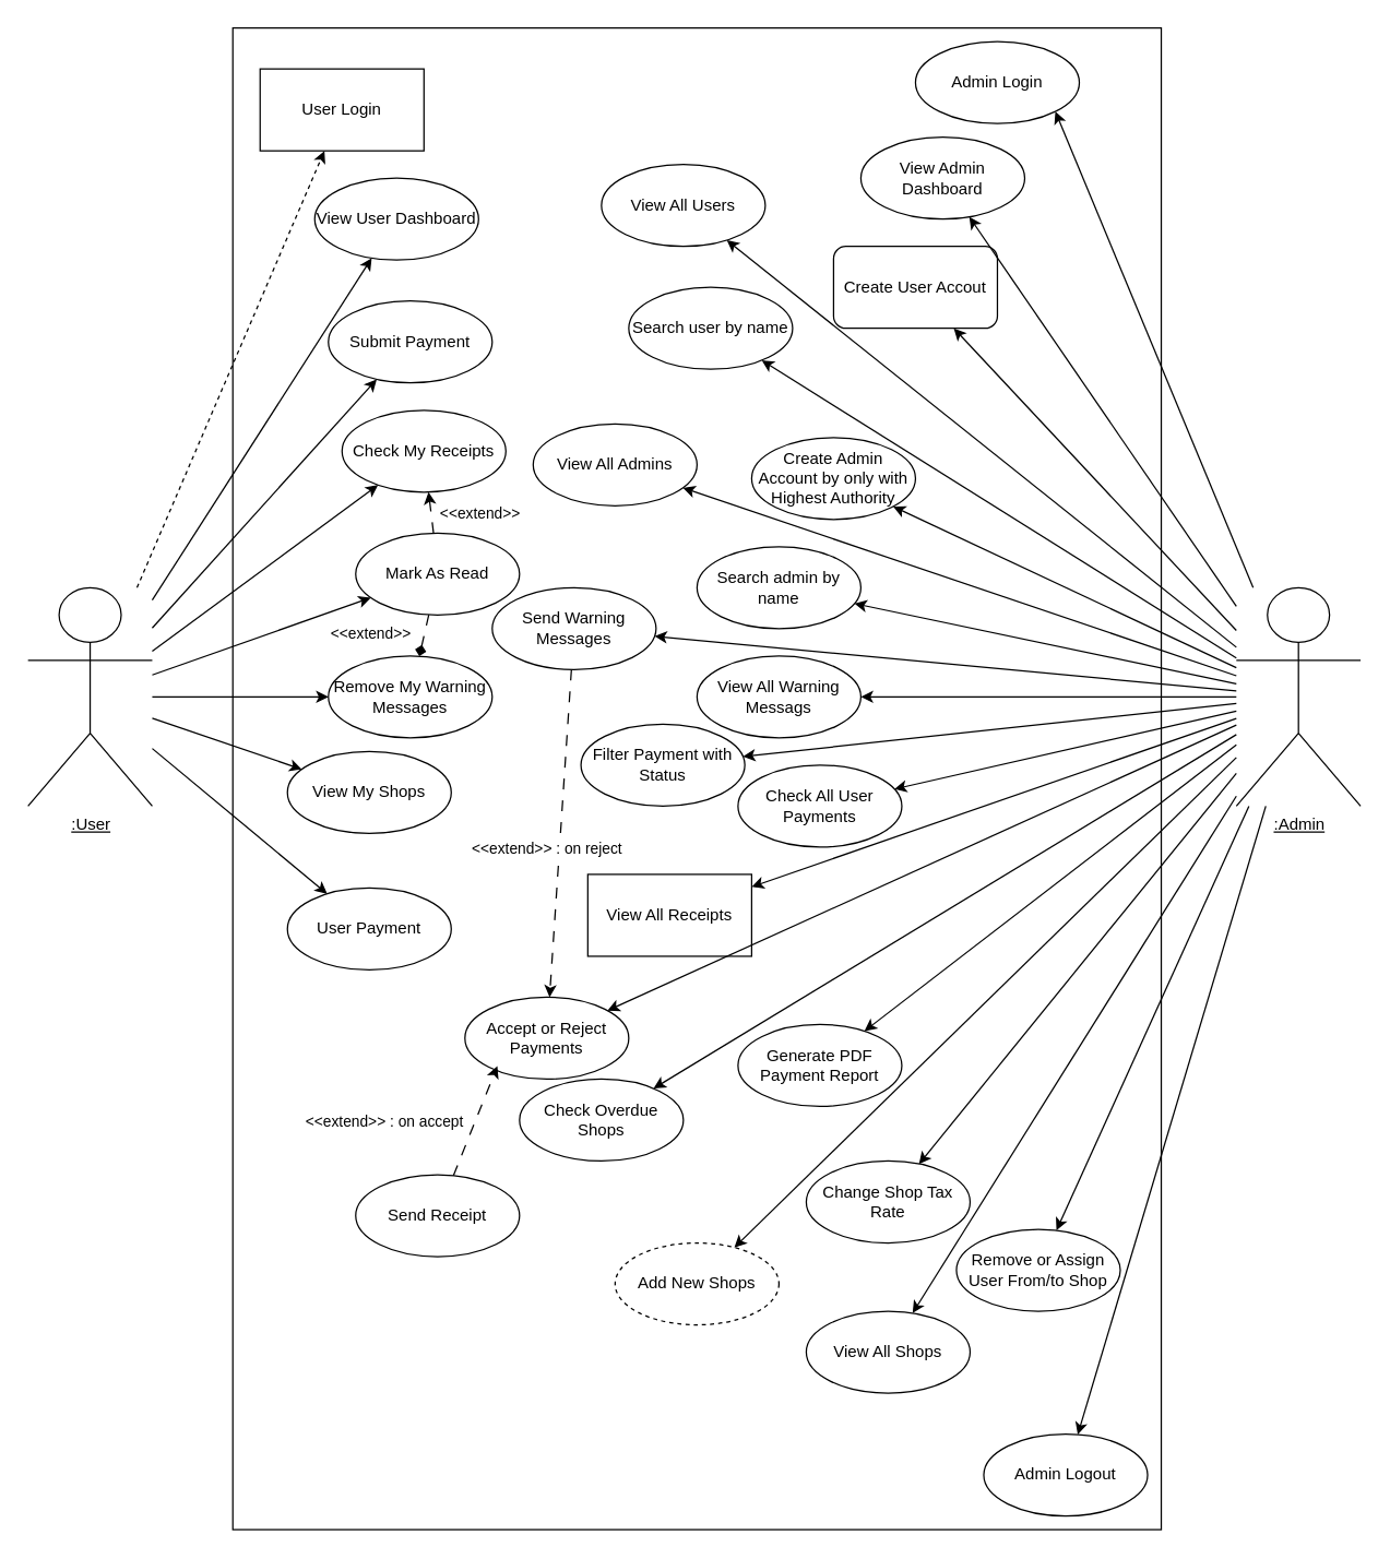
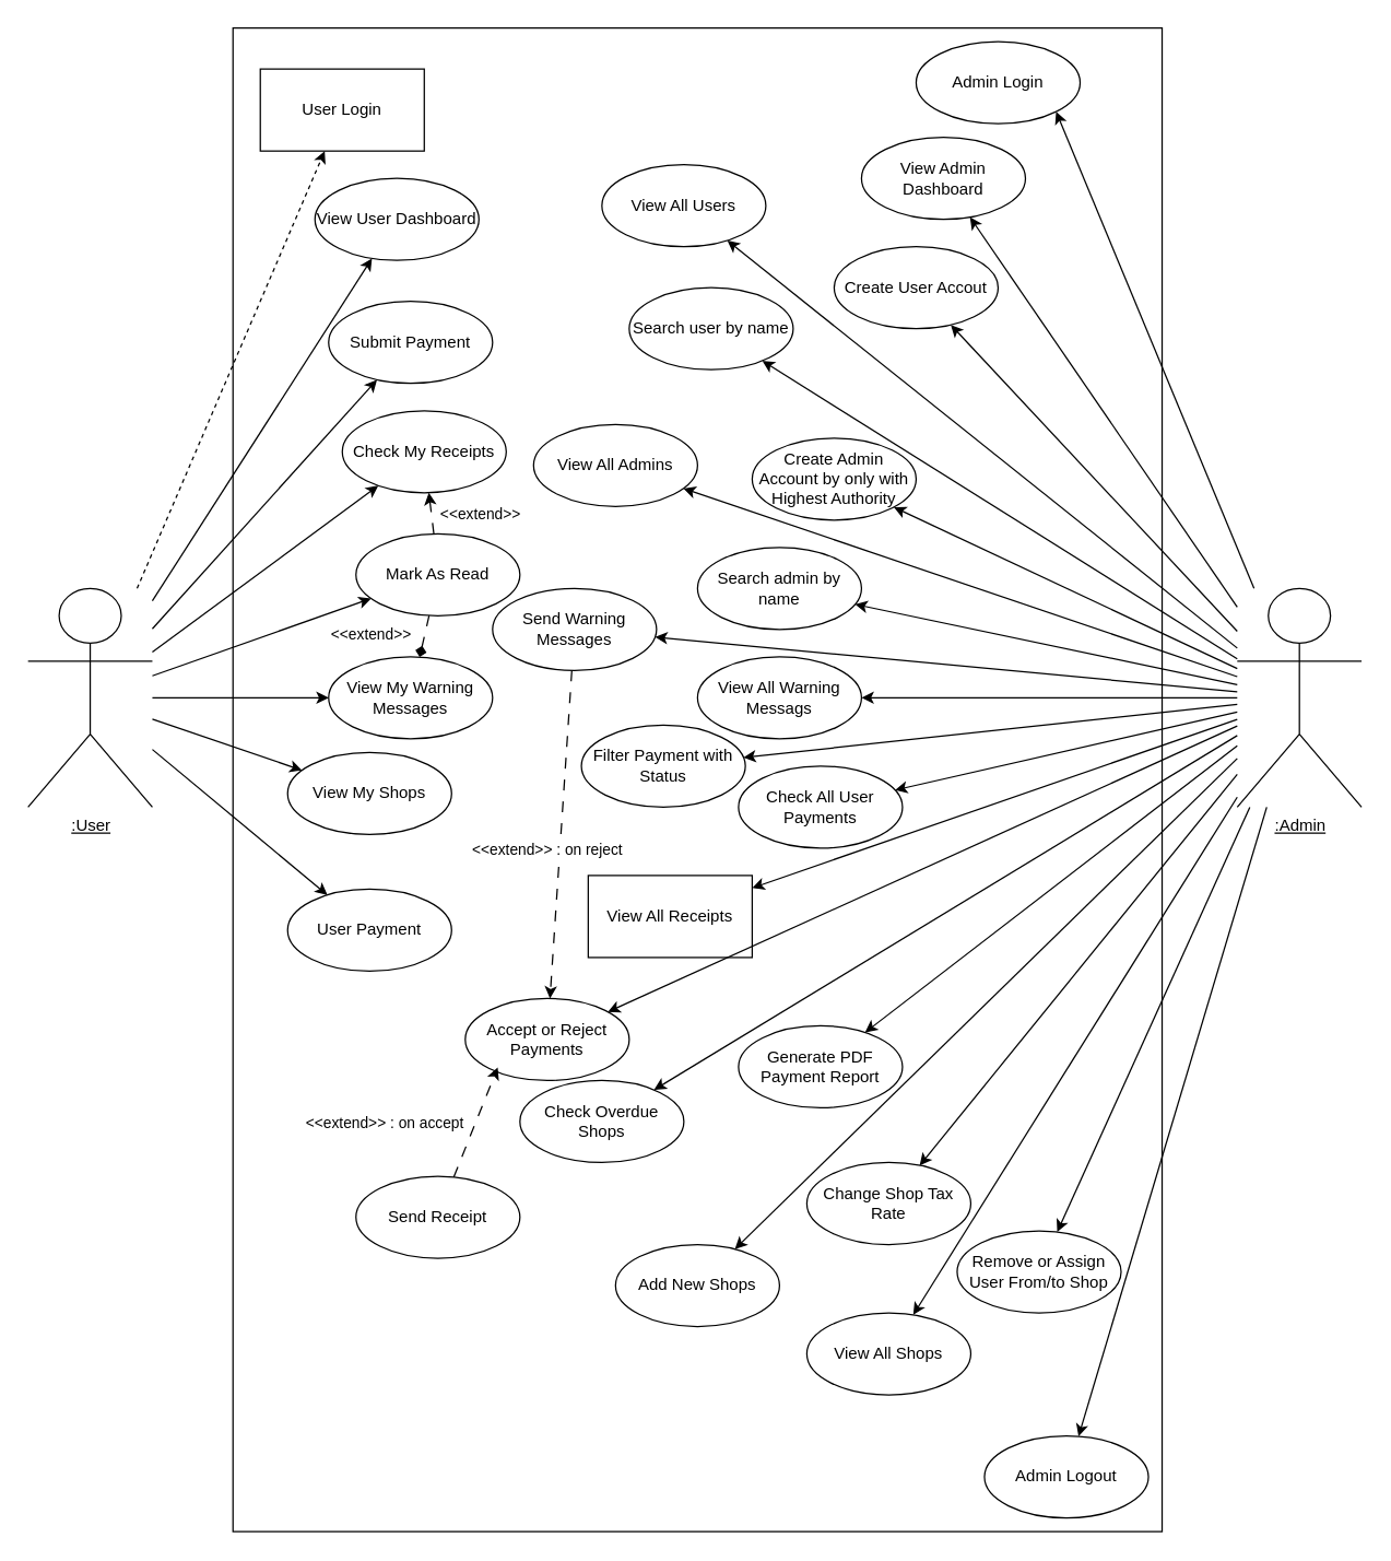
  <mxCell id="0" />
  <mxCell id="1" parent="0" />
  <mxCell id="2" value="" style="rounded=0;whiteSpace=wrap;html=1;labelBackgroundColor=none;" vertex="1" parent="1"><mxGeometry x="170" y="20" width="680" height="1100" as="geometry" /></mxCell>
  <mxCell id="3" style="edgeStyle=none;shape=connector;rounded=0;orthogonalLoop=1;jettySize=auto;html=1;strokeColor=default;align=center;verticalAlign=middle;fontFamily=Helvetica;fontSize=11;fontColor=default;labelBackgroundColor=default;endArrow=classic;" edge="1" parent="1" source="6" target="18"><mxGeometry relative="1" as="geometry" /></mxCell>
  <mxCell id="4" style="edgeStyle=none;shape=connector;rounded=0;orthogonalLoop=1;jettySize=auto;html=1;strokeColor=default;align=center;verticalAlign=middle;fontFamily=Helvetica;fontSize=11;fontColor=default;labelBackgroundColor=default;endArrow=classic;" edge="1" parent="1" source="6" target="8"><mxGeometry relative="1" as="geometry" /></mxCell>
  <mxCell id="5" style="edgeStyle=none;shape=connector;rounded=0;orthogonalLoop=1;jettySize=auto;html=1;strokeColor=default;align=center;verticalAlign=middle;fontFamily=Helvetica;fontSize=11;fontColor=default;labelBackgroundColor=default;endArrow=classic;" edge="1" parent="1" source="6" target="15"><mxGeometry relative="1" as="geometry" /></mxCell>
  <mxCell id="6" value="&lt;div&gt;&lt;u&gt;:User&lt;/u&gt;&lt;/div&gt;" style="shape=umlActor;verticalLabelPosition=bottom;verticalAlign=top;html=1;outlineConnect=0;labelBackgroundColor=none;" vertex="1" parent="1"><mxGeometry x="20" y="430" width="91" height="160" as="geometry" /></mxCell>
  <mxCell id="7" value="&lt;div&gt;User Login&lt;/div&gt;" style="whiteSpace=wrap;html=1;labelBackgroundColor=none;rounded=0;" vertex="1" parent="1"><mxGeometry x="190" y="50" width="120" height="60" as="geometry" /></mxCell>
  <mxCell id="8" value="&lt;div&gt;User Payment&lt;/div&gt;" style="ellipse;whiteSpace=wrap;html=1;labelBackgroundColor=none;" vertex="1" parent="1"><mxGeometry x="210" y="650" width="120" height="60" as="geometry" /></mxCell>
  <mxCell id="9" value="View User Dashboard" style="ellipse;whiteSpace=wrap;html=1;labelBackgroundColor=none;" vertex="1" parent="1"><mxGeometry x="230" y="130" width="120" height="60" as="geometry" /></mxCell>
- <mxCell id="10" value="Remove My Warning Messages" style="ellipse;whiteSpace=wrap;html=1;labelBackgroundColor=none;" vertex="1" parent="1"><mxGeometry x="240" y="480" width="120" height="60" as="geometry" /></mxCell>
+ <mxCell id="10" value="View My Warning Messages" style="ellipse;whiteSpace=wrap;html=1;labelBackgroundColor=none;" vertex="1" parent="1"><mxGeometry x="240" y="480" width="120" height="60" as="geometry" /></mxCell>
  <mxCell id="11" style="rounded=0;orthogonalLoop=1;jettySize=auto;html=1;dashed=1;dashPattern=8 8;" edge="1" parent="1" source="15" target="16"><mxGeometry relative="1" as="geometry" /></mxCell>
  <mxCell id="12" value="&amp;lt;&amp;lt;extend&amp;gt;&amp;gt;" style="edgeLabel;html=1;align=center;verticalAlign=middle;resizable=0;points=[];" vertex="1" connectable="0" parent="11"><mxGeometry x="-0.037" y="-1" relative="1" as="geometry"><mxPoint x="34" as="offset" /></mxGeometry></mxCell>
  <mxCell id="13" style="rounded=0;orthogonalLoop=1;jettySize=auto;html=1;startArrow=none;startFill=0;dashed=1;dashPattern=8 8;endArrow=diamond;" edge="1" parent="1" source="15" target="10"><mxGeometry relative="1" as="geometry" /></mxCell>
  <mxCell id="14" value="&amp;lt;&amp;lt;extend&amp;gt;&amp;gt;" style="edgeLabel;html=1;align=center;verticalAlign=middle;resizable=0;points=[];" vertex="1" connectable="0" parent="13"><mxGeometry x="-0.299" relative="1" as="geometry"><mxPoint x="-41" y="3" as="offset" /></mxGeometry></mxCell>
  <mxCell id="15" value="Mark As Read" style="ellipse;whiteSpace=wrap;html=1;labelBackgroundColor=none;" vertex="1" parent="1"><mxGeometry x="260" y="390" width="120" height="60" as="geometry" /></mxCell>
  <mxCell id="16" value="&lt;div&gt;Check My Receipts&lt;/div&gt;" style="ellipse;whiteSpace=wrap;html=1;labelBackgroundColor=none;" vertex="1" parent="1"><mxGeometry x="250" y="300" width="120" height="60" as="geometry" /></mxCell>
  <mxCell id="17" value="Submit Payment" style="ellipse;whiteSpace=wrap;html=1;labelBackgroundColor=none;" vertex="1" parent="1"><mxGeometry x="240" y="220" width="120" height="60" as="geometry" /></mxCell>
  <mxCell id="18" value="&lt;div&gt;View My Shops&lt;/div&gt;" style="ellipse;whiteSpace=wrap;html=1;labelBackgroundColor=none;" vertex="1" parent="1"><mxGeometry x="210" y="550" width="120" height="60" as="geometry" /></mxCell>
- <mxCell id="19" value="Create User Accout" style="whiteSpace=wrap;html=1;labelBackgroundColor=none;rounded=1;" vertex="1" parent="1"><mxGeometry x="610" y="180" width="120" height="60" as="geometry" /></mxCell>
+ <mxCell id="19" value="Create User Accout" style="ellipse;whiteSpace=wrap;html=1;labelBackgroundColor=none;" vertex="1" parent="1"><mxGeometry x="610" y="180" width="120" height="60" as="geometry" /></mxCell>
  <mxCell id="20" value="View All Users" style="ellipse;whiteSpace=wrap;html=1;labelBackgroundColor=none;" vertex="1" parent="1"><mxGeometry x="440" y="120" width="120" height="60" as="geometry" /></mxCell>
  <mxCell id="21" value="Search user by name" style="ellipse;whiteSpace=wrap;html=1;labelBackgroundColor=none;" vertex="1" parent="1"><mxGeometry x="460" y="210" width="120" height="60" as="geometry" /></mxCell>
  <mxCell id="22" value="Search admin by name" style="ellipse;whiteSpace=wrap;html=1;labelBackgroundColor=none;" vertex="1" parent="1"><mxGeometry x="510" y="400" width="120" height="60" as="geometry" /></mxCell>
  <mxCell id="23" value="Create Admin Account by only with Highest Authority" style="ellipse;whiteSpace=wrap;html=1;labelBackgroundColor=none;" vertex="1" parent="1"><mxGeometry x="550" y="320" width="120" height="60" as="geometry" /></mxCell>
- <mxCell id="24" value="&lt;div&gt;Add New Shops&lt;/div&gt;" style="ellipse;whiteSpace=wrap;html=1;labelBackgroundColor=none;dashed=1;" vertex="1" parent="1"><mxGeometry x="450" y="910" width="120" height="60" as="geometry" /></mxCell>
+ <mxCell id="24" value="&lt;div&gt;Add New Shops&lt;/div&gt;" style="ellipse;whiteSpace=wrap;html=1;labelBackgroundColor=none;" vertex="1" parent="1"><mxGeometry x="450" y="910" width="120" height="60" as="geometry" /></mxCell>
  <mxCell id="25" value="Remove or Assign User From/to Shop" style="ellipse;whiteSpace=wrap;html=1;labelBackgroundColor=none;" vertex="1" parent="1"><mxGeometry x="700" y="900" width="120" height="60" as="geometry" /></mxCell>
  <mxCell id="26" value="Change Shop Tax Rate" style="ellipse;whiteSpace=wrap;html=1;labelBackgroundColor=none;" vertex="1" parent="1"><mxGeometry x="590" y="850" width="120" height="60" as="geometry" /></mxCell>
  <mxCell id="27" style="rounded=0;orthogonalLoop=1;jettySize=auto;html=1;dashed=1;dashPattern=8 8;" edge="1" parent="1" source="29" target="68"><mxGeometry relative="1" as="geometry" /></mxCell>
  <mxCell id="28" value="&amp;lt;&amp;lt;extend&amp;gt;&amp;gt; : on reject" style="edgeLabel;html=1;align=center;verticalAlign=middle;resizable=0;points=[];" vertex="1" connectable="0" parent="27"><mxGeometry x="-0.079" y="-2" relative="1" as="geometry"><mxPoint x="-9" y="20" as="offset" /></mxGeometry></mxCell>
  <mxCell id="29" value="Send Warning Messages" style="ellipse;whiteSpace=wrap;html=1;labelBackgroundColor=none;" vertex="1" parent="1"><mxGeometry x="360" y="430" width="120" height="60" as="geometry" /></mxCell>
  <mxCell id="30" value="&lt;div&gt;View All Receipts&lt;/div&gt;" style="whiteSpace=wrap;html=1;labelBackgroundColor=none;rounded=0;" vertex="1" parent="1"><mxGeometry x="430" y="640" width="120" height="60" as="geometry" /></mxCell>
  <mxCell id="31" value="View All Warning Messags" style="ellipse;whiteSpace=wrap;html=1;labelBackgroundColor=none;" vertex="1" parent="1"><mxGeometry x="510" y="480" width="120" height="60" as="geometry" /></mxCell>
  <mxCell id="32" value="Check Overdue Shops" style="ellipse;whiteSpace=wrap;html=1;labelBackgroundColor=none;" vertex="1" parent="1"><mxGeometry x="380" y="790" width="120" height="60" as="geometry" /></mxCell>
  <mxCell id="33" value="View Admin Dashboard" style="ellipse;whiteSpace=wrap;html=1;labelBackgroundColor=none;" vertex="1" parent="1"><mxGeometry x="630" y="100" width="120" height="60" as="geometry" /></mxCell>
  <mxCell id="34" style="rounded=0;orthogonalLoop=1;jettySize=auto;html=1;labelBackgroundColor=none;fontColor=default;dashed=1;" edge="1" parent="1" source="6" target="7"><mxGeometry relative="1" as="geometry" /></mxCell>
  <mxCell id="35" style="rounded=0;orthogonalLoop=1;jettySize=auto;html=1;labelBackgroundColor=none;fontColor=default;" edge="1" parent="1" source="6" target="9"><mxGeometry relative="1" as="geometry" /></mxCell>
  <mxCell id="36" style="rounded=0;orthogonalLoop=1;jettySize=auto;html=1;" edge="1" parent="1" source="6" target="17"><mxGeometry relative="1" as="geometry" /></mxCell>
  <mxCell id="37" style="edgeStyle=none;shape=connector;rounded=0;orthogonalLoop=1;jettySize=auto;html=1;strokeColor=default;align=center;verticalAlign=middle;fontFamily=Helvetica;fontSize=11;fontColor=default;labelBackgroundColor=default;endArrow=classic;" edge="1" parent="1" source="6" target="16"><mxGeometry relative="1" as="geometry" /></mxCell>
  <mxCell id="38" style="edgeStyle=none;shape=connector;rounded=0;orthogonalLoop=1;jettySize=auto;html=1;strokeColor=default;align=center;verticalAlign=middle;fontFamily=Helvetica;fontSize=11;fontColor=default;labelBackgroundColor=default;endArrow=classic;" edge="1" parent="1" source="6" target="10"><mxGeometry relative="1" as="geometry" /></mxCell>
  <mxCell id="39" style="edgeStyle=none;shape=connector;rounded=0;orthogonalLoop=1;jettySize=auto;html=1;entryX=1;entryY=1;entryDx=0;entryDy=0;strokeColor=default;align=center;verticalAlign=middle;fontFamily=Helvetica;fontSize=11;fontColor=default;labelBackgroundColor=default;endArrow=classic;" edge="1" parent="1" source="60" target="64"><mxGeometry relative="1" as="geometry" /></mxCell>
  <mxCell id="40" style="edgeStyle=none;shape=connector;rounded=0;orthogonalLoop=1;jettySize=auto;html=1;strokeColor=default;align=center;verticalAlign=middle;fontFamily=Helvetica;fontSize=11;fontColor=default;labelBackgroundColor=default;endArrow=classic;" edge="1" parent="1" source="60" target="33"><mxGeometry relative="1" as="geometry" /></mxCell>
  <mxCell id="41" style="edgeStyle=none;shape=connector;rounded=0;orthogonalLoop=1;jettySize=auto;html=1;strokeColor=default;align=center;verticalAlign=middle;fontFamily=Helvetica;fontSize=11;fontColor=default;labelBackgroundColor=default;endArrow=classic;" edge="1" parent="1" source="60" target="20"><mxGeometry relative="1" as="geometry" /></mxCell>
  <mxCell id="42" style="edgeStyle=none;shape=connector;rounded=0;orthogonalLoop=1;jettySize=auto;html=1;strokeColor=default;align=center;verticalAlign=middle;fontFamily=Helvetica;fontSize=11;fontColor=default;labelBackgroundColor=default;endArrow=classic;" edge="1" parent="1" source="60" target="19"><mxGeometry relative="1" as="geometry" /></mxCell>
  <mxCell id="43" style="edgeStyle=none;shape=connector;rounded=0;orthogonalLoop=1;jettySize=auto;html=1;strokeColor=default;align=center;verticalAlign=middle;fontFamily=Helvetica;fontSize=11;fontColor=default;labelBackgroundColor=default;endArrow=classic;" edge="1" parent="1" source="60" target="21"><mxGeometry relative="1" as="geometry" /></mxCell>
  <mxCell id="44" style="edgeStyle=none;shape=connector;rounded=0;orthogonalLoop=1;jettySize=auto;html=1;strokeColor=default;align=center;verticalAlign=middle;fontFamily=Helvetica;fontSize=11;fontColor=default;labelBackgroundColor=default;endArrow=classic;" edge="1" parent="1" source="60" target="67"><mxGeometry relative="1" as="geometry" /></mxCell>
  <mxCell id="45" style="edgeStyle=none;shape=connector;rounded=0;orthogonalLoop=1;jettySize=auto;html=1;strokeColor=default;align=center;verticalAlign=middle;fontFamily=Helvetica;fontSize=11;fontColor=default;labelBackgroundColor=default;endArrow=classic;" edge="1" parent="1" source="60" target="24"><mxGeometry relative="1" as="geometry" /></mxCell>
  <mxCell id="46" style="edgeStyle=none;shape=connector;rounded=0;orthogonalLoop=1;jettySize=auto;html=1;strokeColor=default;align=center;verticalAlign=middle;fontFamily=Helvetica;fontSize=11;fontColor=default;labelBackgroundColor=default;endArrow=classic;" edge="1" parent="1" source="60" target="25"><mxGeometry relative="1" as="geometry" /></mxCell>
  <mxCell id="47" style="edgeStyle=none;shape=connector;rounded=0;orthogonalLoop=1;jettySize=auto;html=1;strokeColor=default;align=center;verticalAlign=middle;fontFamily=Helvetica;fontSize=11;fontColor=default;labelBackgroundColor=default;endArrow=classic;" edge="1" parent="1" source="60" target="32"><mxGeometry relative="1" as="geometry" /></mxCell>
  <mxCell id="48" style="edgeStyle=none;shape=connector;rounded=0;orthogonalLoop=1;jettySize=auto;html=1;strokeColor=default;align=center;verticalAlign=middle;fontFamily=Helvetica;fontSize=11;fontColor=default;labelBackgroundColor=default;endArrow=classic;" edge="1" parent="1" source="60" target="65"><mxGeometry relative="1" as="geometry" /></mxCell>
  <mxCell id="49" style="edgeStyle=none;shape=connector;rounded=0;orthogonalLoop=1;jettySize=auto;html=1;strokeColor=default;align=center;verticalAlign=middle;fontFamily=Helvetica;fontSize=11;fontColor=default;labelBackgroundColor=default;endArrow=classic;" edge="1" parent="1" source="60" target="62"><mxGeometry relative="1" as="geometry" /></mxCell>
  <mxCell id="50" style="edgeStyle=none;shape=connector;rounded=0;orthogonalLoop=1;jettySize=auto;html=1;strokeColor=default;align=center;verticalAlign=middle;fontFamily=Helvetica;fontSize=11;fontColor=default;labelBackgroundColor=default;endArrow=classic;" edge="1" parent="1" source="60" target="26"><mxGeometry relative="1" as="geometry" /></mxCell>
  <mxCell id="51" style="edgeStyle=none;shape=connector;rounded=0;orthogonalLoop=1;jettySize=auto;html=1;strokeColor=default;align=center;verticalAlign=middle;fontFamily=Helvetica;fontSize=11;fontColor=default;labelBackgroundColor=default;endArrow=classic;" edge="1" parent="1" source="60" target="23"><mxGeometry relative="1" as="geometry" /></mxCell>
  <mxCell id="52" style="edgeStyle=none;shape=connector;rounded=0;orthogonalLoop=1;jettySize=auto;html=1;strokeColor=default;align=center;verticalAlign=middle;fontFamily=Helvetica;fontSize=11;fontColor=default;labelBackgroundColor=default;endArrow=classic;" edge="1" parent="1" source="60" target="66"><mxGeometry relative="1" as="geometry" /></mxCell>
  <mxCell id="53" style="edgeStyle=none;shape=connector;rounded=0;orthogonalLoop=1;jettySize=auto;html=1;strokeColor=default;align=center;verticalAlign=middle;fontFamily=Helvetica;fontSize=11;fontColor=default;labelBackgroundColor=default;endArrow=classic;" edge="1" parent="1" source="60" target="22"><mxGeometry relative="1" as="geometry" /></mxCell>
  <mxCell id="54" style="edgeStyle=none;shape=connector;rounded=0;orthogonalLoop=1;jettySize=auto;html=1;strokeColor=default;align=center;verticalAlign=middle;fontFamily=Helvetica;fontSize=11;fontColor=default;labelBackgroundColor=default;endArrow=classic;" edge="1" parent="1" source="60" target="29"><mxGeometry relative="1" as="geometry" /></mxCell>
  <mxCell id="55" style="edgeStyle=none;shape=connector;rounded=0;orthogonalLoop=1;jettySize=auto;html=1;strokeColor=default;align=center;verticalAlign=middle;fontFamily=Helvetica;fontSize=11;fontColor=default;labelBackgroundColor=default;endArrow=classic;" edge="1" parent="1" source="60" target="31"><mxGeometry relative="1" as="geometry" /></mxCell>
  <mxCell id="56" style="edgeStyle=none;shape=connector;rounded=0;orthogonalLoop=1;jettySize=auto;html=1;strokeColor=default;align=center;verticalAlign=middle;fontFamily=Helvetica;fontSize=11;fontColor=default;labelBackgroundColor=default;endArrow=classic;" edge="1" parent="1" source="60" target="63"><mxGeometry relative="1" as="geometry" /></mxCell>
  <mxCell id="57" style="edgeStyle=none;shape=connector;rounded=0;orthogonalLoop=1;jettySize=auto;html=1;strokeColor=default;align=center;verticalAlign=middle;fontFamily=Helvetica;fontSize=11;fontColor=default;labelBackgroundColor=default;endArrow=classic;" edge="1" parent="1" source="60" target="61"><mxGeometry relative="1" as="geometry" /></mxCell>
  <mxCell id="58" style="edgeStyle=none;shape=connector;rounded=0;orthogonalLoop=1;jettySize=auto;html=1;strokeColor=default;align=center;verticalAlign=middle;fontFamily=Helvetica;fontSize=11;fontColor=default;labelBackgroundColor=default;endArrow=classic;" edge="1" parent="1" source="60" target="68"><mxGeometry relative="1" as="geometry" /></mxCell>
  <mxCell id="59" style="edgeStyle=none;shape=connector;rounded=0;orthogonalLoop=1;jettySize=auto;html=1;strokeColor=default;align=center;verticalAlign=middle;fontFamily=Helvetica;fontSize=11;fontColor=default;labelBackgroundColor=default;endArrow=classic;" edge="1" parent="1" source="60" target="30"><mxGeometry relative="1" as="geometry" /></mxCell>
  <mxCell id="60" value="&lt;u&gt;:Admin&lt;/u&gt;" style="shape=umlActor;verticalLabelPosition=bottom;verticalAlign=top;html=1;outlineConnect=0;labelBackgroundColor=none;" vertex="1" parent="1"><mxGeometry x="905" y="430" width="91" height="160" as="geometry" /></mxCell>
  <mxCell id="61" value="Check All User Payments" style="ellipse;whiteSpace=wrap;html=1;labelBackgroundColor=none;" vertex="1" parent="1"><mxGeometry x="540" y="560" width="120" height="60" as="geometry" /></mxCell>
  <mxCell id="62" value="Generate PDF Payment Report" style="ellipse;whiteSpace=wrap;html=1;labelBackgroundColor=none;" vertex="1" parent="1"><mxGeometry x="540" y="750" width="120" height="60" as="geometry" /></mxCell>
  <mxCell id="63" value="Filter Payment with Status" style="ellipse;whiteSpace=wrap;html=1;labelBackgroundColor=none;" vertex="1" parent="1"><mxGeometry x="425" y="530" width="120" height="60" as="geometry" /></mxCell>
  <mxCell id="64" value="Admin Login" style="ellipse;whiteSpace=wrap;html=1;labelBackgroundColor=none;" vertex="1" parent="1"><mxGeometry x="670" y="30" width="120" height="60" as="geometry" /></mxCell>
  <mxCell id="65" value="Admin Logout" style="ellipse;whiteSpace=wrap;html=1;labelBackgroundColor=none;" vertex="1" parent="1"><mxGeometry x="720" y="1050" width="120" height="60" as="geometry" /></mxCell>
  <mxCell id="66" value="View All Admins" style="ellipse;whiteSpace=wrap;html=1;labelBackgroundColor=none;" vertex="1" parent="1"><mxGeometry x="390" y="310" width="120" height="60" as="geometry" /></mxCell>
  <mxCell id="67" value="View All Shops" style="ellipse;whiteSpace=wrap;html=1;labelBackgroundColor=none;" vertex="1" parent="1"><mxGeometry x="590" y="960" width="120" height="60" as="geometry" /></mxCell>
  <mxCell id="68" value="Accept or Reject Payments" style="ellipse;whiteSpace=wrap;html=1;labelBackgroundColor=none;" vertex="1" parent="1"><mxGeometry x="340" y="730" width="120" height="60" as="geometry" /></mxCell>
  <mxCell id="69" value="Send Receipt" style="ellipse;whiteSpace=wrap;html=1;labelBackgroundColor=none;" vertex="1" parent="1"><mxGeometry x="260" y="860" width="120" height="60" as="geometry" /></mxCell>
  <mxCell id="70" style="rounded=0;orthogonalLoop=1;jettySize=auto;html=1;entryX=0.198;entryY=0.84;entryDx=0;entryDy=0;entryPerimeter=0;dashed=1;dashPattern=8 8;" edge="1" parent="1" source="69" target="68"><mxGeometry relative="1" as="geometry" /></mxCell>
  <mxCell id="71" value="&amp;lt;&amp;lt;extend&amp;gt;&amp;gt; : on accept" style="edgeLabel;html=1;align=center;verticalAlign=middle;resizable=0;points=[];" vertex="1" connectable="0" parent="70"><mxGeometry x="-0.203" y="-1" relative="1" as="geometry"><mxPoint x="-65" y="-9" as="offset" /></mxGeometry></mxCell>
